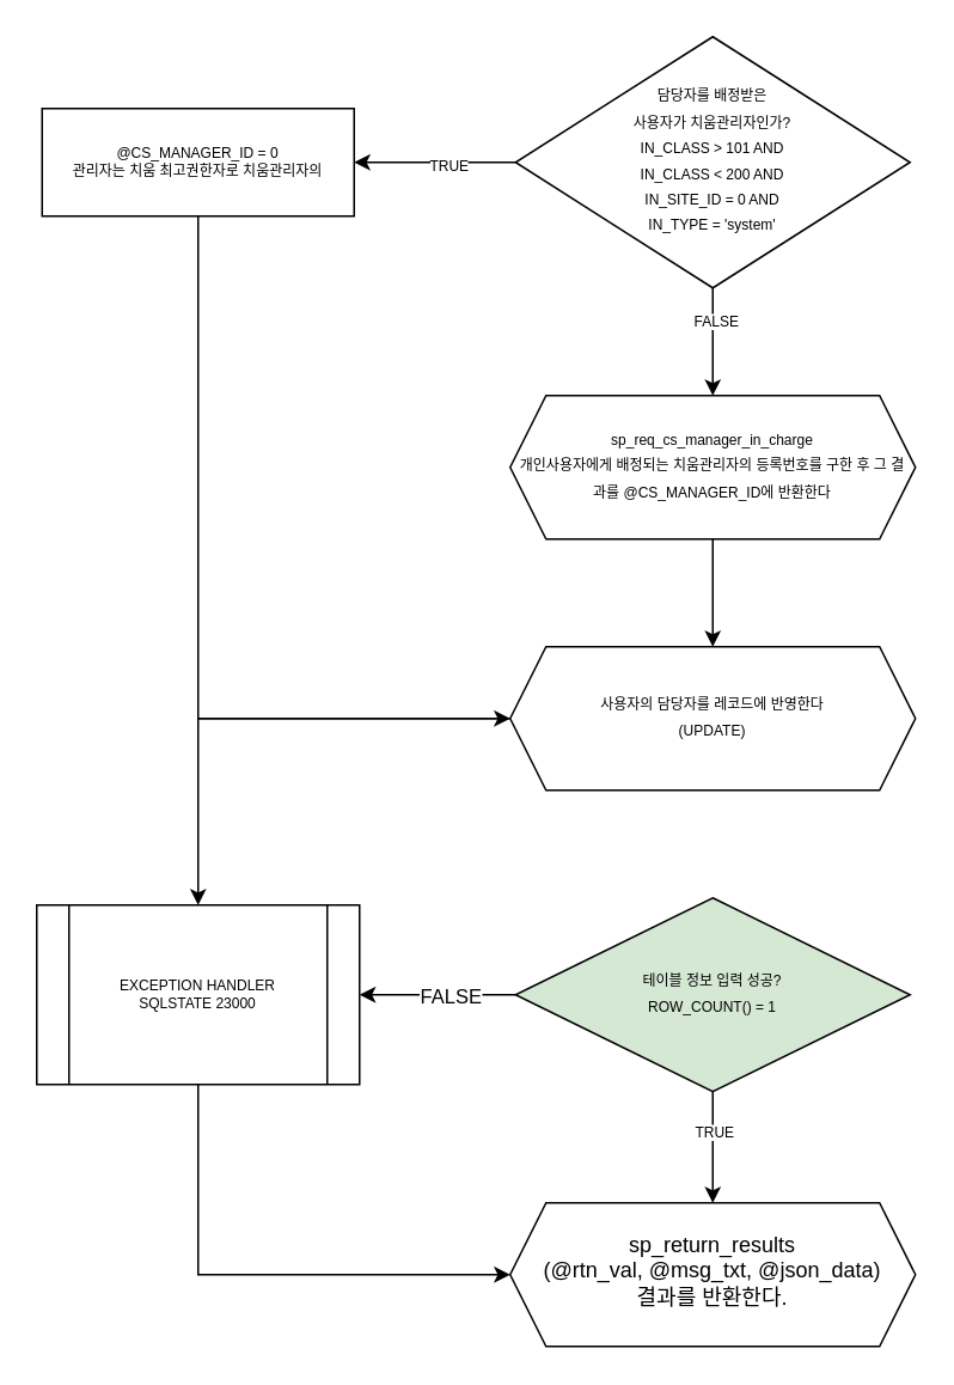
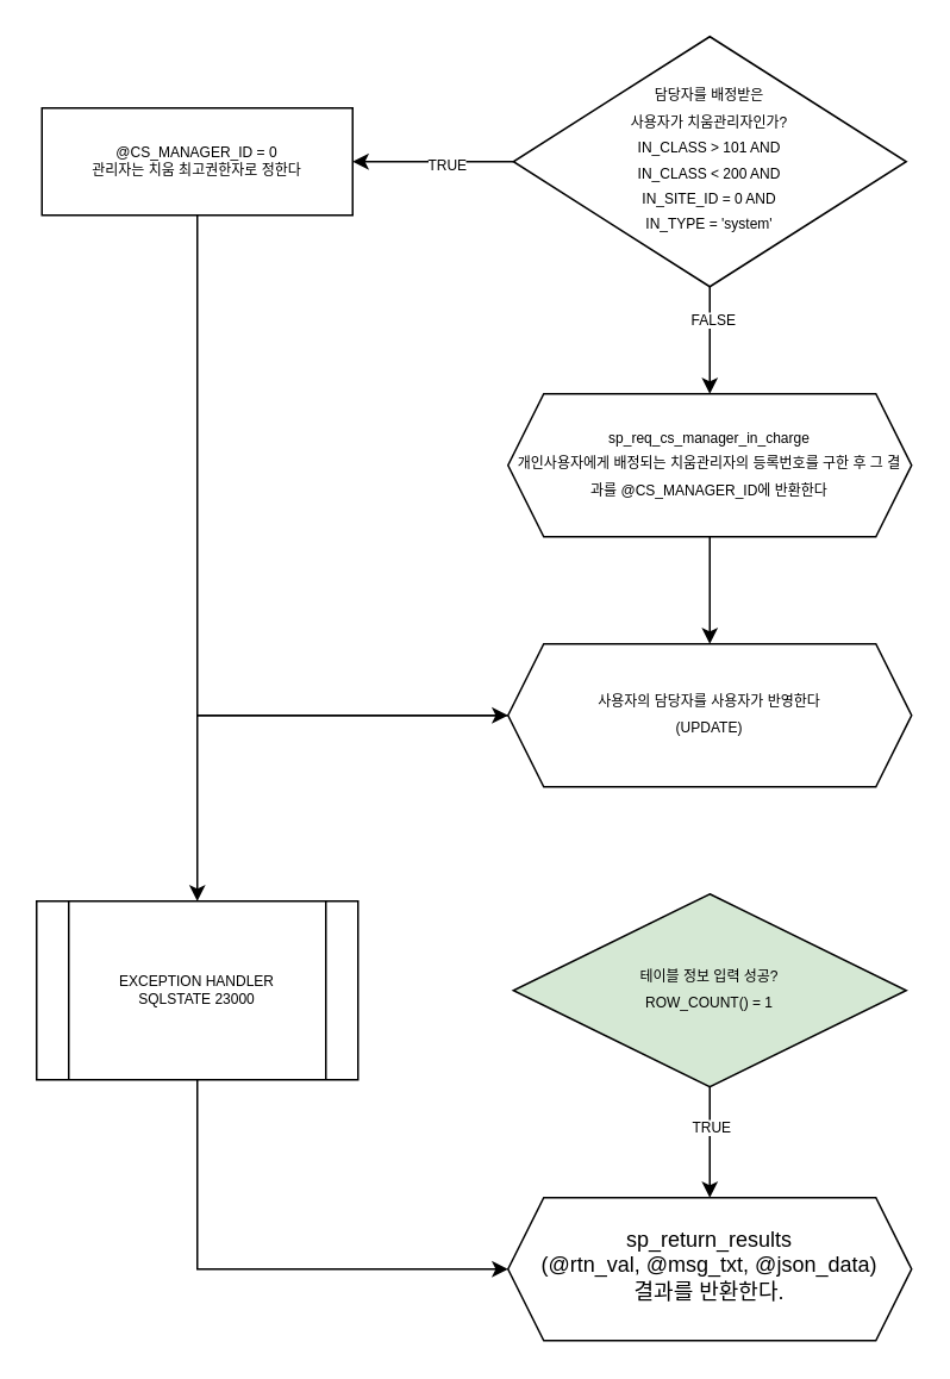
  <mxCell id="0" />
  <mxCell id="1" parent="0" />
  <mxCell id="2" value="sp_return_results&lt;br&gt;(@rtn_val, @msg_txt, @json_data)&lt;br&gt;결과를 반환한다." style="shape=hexagon;perimeter=hexagonPerimeter2;whiteSpace=wrap;html=1;fixedSize=1;shadow=0;strokeWidth=1;spacing=6;spacingTop=-4;" vertex="1" parent="1"><mxGeometry x="284" y="670" width="226" height="80" as="geometry" /></mxCell>
  <mxCell id="3" style="edgeStyle=orthogonalEdgeStyle;rounded=0;orthogonalLoop=1;jettySize=auto;html=1;exitX=0.5;exitY=1;exitDx=0;exitDy=0;entryX=0;entryY=0.5;entryDx=0;entryDy=0;fontSize=8;" edge="1" parent="1" source="4" target="2"><mxGeometry relative="1" as="geometry"><Array as="points" /><mxPoint x="213" y="2536" as="targetPoint" /></mxGeometry></mxCell>
  <mxCell id="4" value="EXCEPTION HANDLER&lt;br&gt;SQLSTATE 23000" style="shape=process;whiteSpace=wrap;html=1;backgroundOutline=1;fontSize=8;" vertex="1" parent="1"><mxGeometry x="20" y="504" width="180" height="100" as="geometry" /></mxCell>
  <mxCell id="5" value="" style="edgeStyle=orthogonalEdgeStyle;rounded=0;orthogonalLoop=1;jettySize=auto;html=1;fontSize=8;entryX=0.5;entryY=0;entryDx=0;entryDy=0;" edge="1" parent="1" source="9" target="13"><mxGeometry relative="1" as="geometry"><mxPoint x="424" y="210" as="targetPoint" /></mxGeometry></mxCell>
  <mxCell id="6" value="FALSE" style="edgeLabel;html=1;align=center;verticalAlign=middle;resizable=0;points=[];fontSize=8;" vertex="1" connectable="0" parent="5"><mxGeometry x="-0.389" y="1" relative="1" as="geometry"><mxPoint as="offset" /></mxGeometry></mxCell>
  <mxCell id="7" value="" style="edgeStyle=orthogonalEdgeStyle;rounded=0;orthogonalLoop=1;jettySize=auto;html=1;fontSize=8;entryX=1;entryY=0.5;entryDx=0;entryDy=0;" edge="1" parent="1" source="9" target="11"><mxGeometry relative="1" as="geometry"><mxPoint x="157" y="90" as="targetPoint" /></mxGeometry></mxCell>
  <mxCell id="8" value="TRUE" style="edgeLabel;html=1;align=center;verticalAlign=middle;resizable=0;points=[];fontSize=8;" vertex="1" connectable="0" parent="7"><mxGeometry x="-0.157" y="1" relative="1" as="geometry"><mxPoint as="offset" /></mxGeometry></mxCell>
  <mxCell id="9" value="&lt;font&gt;&lt;font style=&quot;font-size: 8px&quot;&gt;담당자를 배정받은&lt;br&gt;사용자가 치움관리자인가?&lt;br&gt;IN_CLASS &amp;gt; 101 AND &lt;br&gt;IN_CLASS &amp;lt; 200 AND &lt;br&gt;IN_SITE_ID = 0 AND &lt;br&gt;IN_TYPE = 'system'&lt;/font&gt;&lt;br&gt;&lt;/font&gt;" style="rhombus;whiteSpace=wrap;html=1;shadow=0;fontFamily=Helvetica;fontSize=12;align=center;strokeWidth=1;spacing=6;spacingTop=-4;" vertex="1" parent="1"><mxGeometry x="287" y="20" width="220" height="140" as="geometry" /></mxCell>
  <mxCell id="10" style="edgeStyle=orthogonalEdgeStyle;rounded=0;orthogonalLoop=1;jettySize=auto;html=1;entryX=0;entryY=0.5;entryDx=0;entryDy=0;fontSize=8;exitX=0.5;exitY=1;exitDx=0;exitDy=0;" edge="1" parent="1" source="11" target="15"><mxGeometry relative="1" as="geometry"><Array as="points"><mxPoint x="110" y="400" /></Array></mxGeometry></mxCell>
- <mxCell id="11" value="&lt;font style=&quot;font-size: 8px&quot;&gt;@CS_MANAGER_ID = 0&lt;br&gt;관리자는 치움 최고권한자로 치움관리자의&lt;br&gt;&lt;/font&gt;" style="rounded=0;whiteSpace=wrap;html=1;fontSize=8;" vertex="1" parent="1"><mxGeometry x="23" y="60" width="174" height="60" as="geometry" /></mxCell>
+ <mxCell id="11" value="&lt;font style=&quot;font-size: 8px&quot;&gt;@CS_MANAGER_ID = 0&lt;br&gt;관리자는 치움 최고권한자로 정한다&lt;br&gt;&lt;/font&gt;" style="rounded=0;whiteSpace=wrap;html=1;fontSize=8;" vertex="1" parent="1"><mxGeometry x="23" y="60" width="174" height="60" as="geometry" /></mxCell>
  <mxCell id="12" value="" style="edgeStyle=orthogonalEdgeStyle;rounded=0;orthogonalLoop=1;jettySize=auto;html=1;fontSize=8;" edge="1" parent="1" source="13" target="15"><mxGeometry relative="1" as="geometry" /></mxCell>
  <mxCell id="13" value="&lt;font style=&quot;font-size: 8px&quot;&gt;sp_req_cs_manager_in_charge&lt;br&gt;개인사용자에게 배정되는 치움관리자의 등록번호를 구한 후 그 결과를&amp;nbsp;@CS_MANAGER_ID에 반환한다&lt;/font&gt;" style="shape=hexagon;perimeter=hexagonPerimeter2;whiteSpace=wrap;html=1;fixedSize=1;shadow=0;strokeWidth=1;spacing=6;spacingTop=-4;" vertex="1" parent="1"><mxGeometry x="284" y="220" width="226" height="80" as="geometry" /></mxCell>
  <mxCell id="14" value="" style="edgeStyle=orthogonalEdgeStyle;rounded=0;orthogonalLoop=1;jettySize=auto;html=1;fontSize=8;" edge="1" parent="1" source="15" target="4"><mxGeometry relative="1" as="geometry" /></mxCell>
- <mxCell id="15" value="&lt;span style=&quot;font-size: 8px&quot;&gt;사용자의 담당자를 레코드에 반영한다&lt;br&gt;(UPDATE)&lt;br&gt;&lt;/span&gt;" style="shape=hexagon;perimeter=hexagonPerimeter2;whiteSpace=wrap;html=1;fixedSize=1;shadow=0;strokeWidth=1;spacing=6;spacingTop=-4;" vertex="1" parent="1"><mxGeometry x="284" y="360" width="226" height="80" as="geometry" /></mxCell>
+ <mxCell id="15" value="&lt;span style=&quot;font-size: 8px&quot;&gt;사용자의 담당자를 사용자가 반영한다&lt;br&gt;(UPDATE)&lt;br&gt;&lt;/span&gt;" style="shape=hexagon;perimeter=hexagonPerimeter2;whiteSpace=wrap;html=1;fixedSize=1;shadow=0;strokeWidth=1;spacing=6;spacingTop=-4;" vertex="1" parent="1"><mxGeometry x="284" y="360" width="226" height="80" as="geometry" /></mxCell>
  <mxCell id="16" value="" style="edgeStyle=orthogonalEdgeStyle;rounded=0;orthogonalLoop=1;jettySize=auto;html=1;fontSize=8;exitX=0.5;exitY=1;exitDx=0;exitDy=0;entryX=0.5;entryY=0;entryDx=0;entryDy=0;" edge="1" parent="1" source="20" target="2"><mxGeometry relative="1" as="geometry" /></mxCell>
  <mxCell id="17" value="TRUE" style="edgeLabel;html=1;align=center;verticalAlign=middle;resizable=0;points=[];fontSize=8;" vertex="1" connectable="0" parent="16"><mxGeometry x="-0.206" relative="1" as="geometry"><mxPoint y="-3" as="offset" /></mxGeometry></mxCell>
- <mxCell id="18" value="" style="edgeStyle=orthogonalEdgeStyle;rounded=0;orthogonalLoop=1;jettySize=auto;html=1;" edge="1" parent="1" source="20" target="4"><mxGeometry relative="1" as="geometry" /></mxCell>
- <mxCell id="19" value="FALSE" style="edgeLabel;html=1;align=center;verticalAlign=middle;resizable=0;points=[];" vertex="1" connectable="0" parent="18"><mxGeometry x="0.261" relative="1" as="geometry"><mxPoint x="18" as="offset" /></mxGeometry></mxCell>
  <mxCell id="20" value="&lt;font&gt;&lt;span style=&quot;font-size: 8px&quot;&gt;테이블 정보 입력 성공?&lt;br&gt;&lt;/span&gt;&lt;span style=&quot;font-size: 8px&quot;&gt;ROW_COUNT() = 1&lt;/span&gt;&lt;br&gt;&lt;/font&gt;" style="rhombus;whiteSpace=wrap;html=1;shadow=0;fontFamily=Helvetica;fontSize=12;align=center;strokeWidth=1;spacing=6;spacingTop=-4;fillColor=#d5e8d4;" vertex="1" parent="1"><mxGeometry x="287" y="500" width="220" height="108" as="geometry" /></mxCell>
